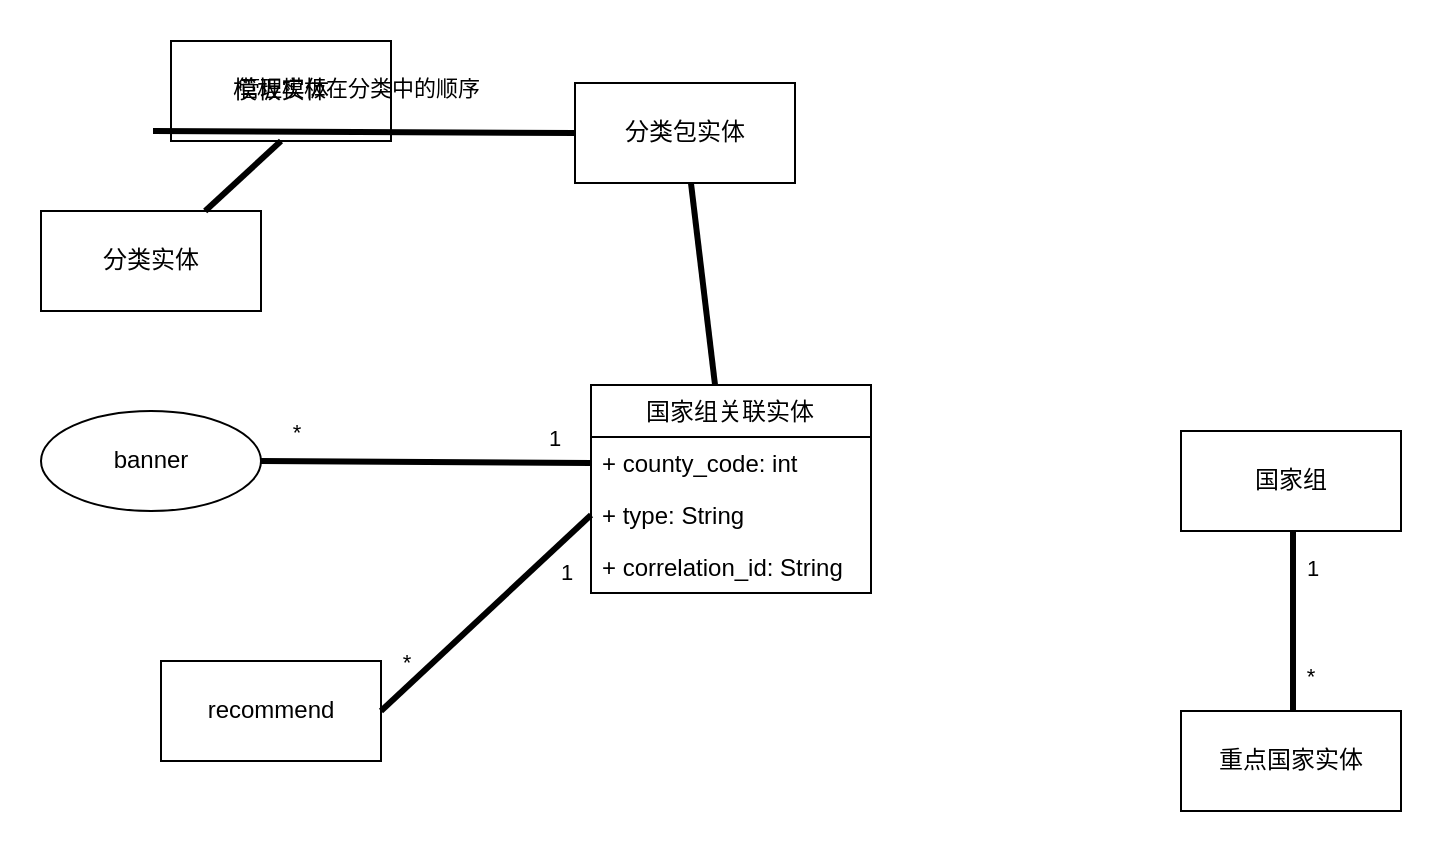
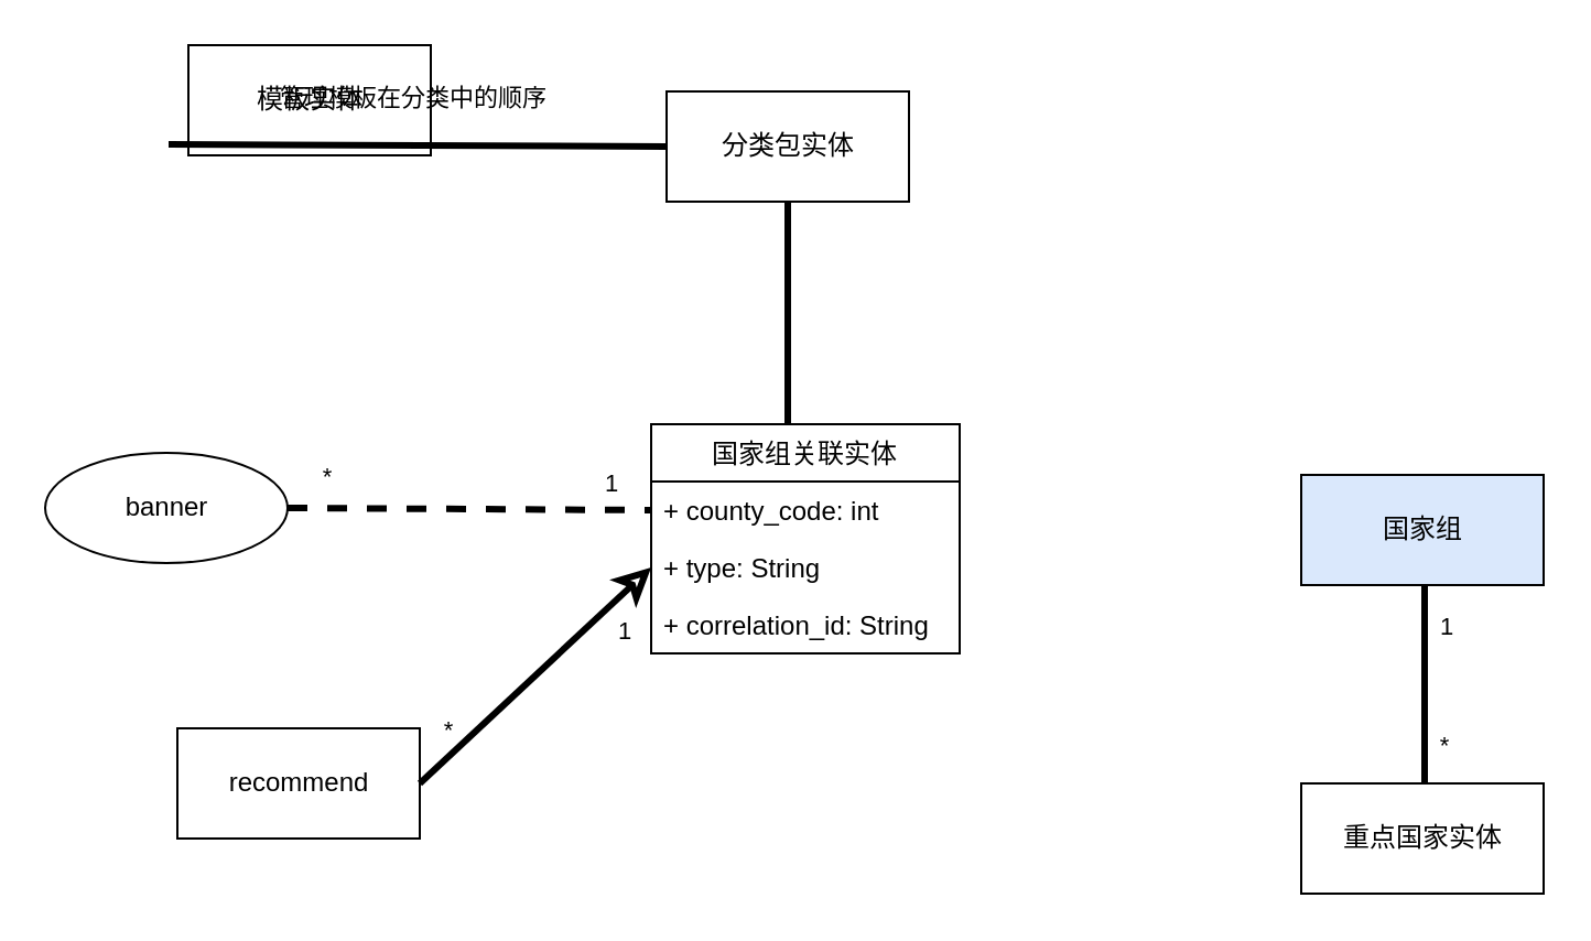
  <mxCell id="0" />
  <mxCell id="1" parent="0" />
  <mxCell id="2" value="模板实体" style="html=1;" parent="1" vertex="1"><mxGeometry x="85" y="20" width="110" height="50" as="geometry" /></mxCell>
- <mxCell id="3" value="分类实体" style="html=1;" parent="1" vertex="1"><mxGeometry x="20" y="105" width="110" height="50" as="geometry" /></mxCell>
  <mxCell id="4" value="recommend" style="html=1;" parent="1" vertex="1"><mxGeometry x="80" y="330" width="110" height="50" as="geometry" /></mxCell>
  <mxCell id="5" value="banner" style="ellipse;html=1;" parent="1" vertex="1"><mxGeometry x="20" y="205" width="110" height="50" as="geometry" /></mxCell>
- <mxCell id="6" value="分类包实体" style="html=1;" parent="1" vertex="1"><mxGeometry x="287" y="41" width="110" height="50" as="geometry" /></mxCell>
+ <mxCell id="6" value="分类包实体" style="html=1;" parent="1" vertex="1"><mxGeometry x="302" y="41" width="110" height="50" as="geometry" /></mxCell>
  <mxCell id="7" value="管理模板在分类中的顺序" style="endArrow=none;startArrow=none;endFill=0;startFill=0;endSize=8;html=1;verticalAlign=bottom;labelBackgroundColor=none;strokeWidth=3;rounded=0;exitX=0;exitY=0.5;exitDx=0;exitDy=0;" parent="1" source="6" edge="1"><mxGeometry x="0.022" y="-12" width="160" relative="1" as="geometry"><mxPoint x="320" y="65" as="sourcePoint" /><mxPoint x="76" y="65" as="targetPoint" /><mxPoint as="offset" /></mxGeometry></mxCell>
- <mxCell id="8" value="" style="endArrow=none;startArrow=none;endFill=0;startFill=0;endSize=8;html=1;verticalAlign=bottom;labelBackgroundColor=none;strokeWidth=3;rounded=0;exitX=1;exitY=0.5;exitDx=0;exitDy=0;entryX=0;entryY=0.5;entryDx=0;entryDy=0;" parent="1" source="5" target="16" edge="1"><mxGeometry width="160" relative="1" as="geometry"><mxPoint x="150" y="225" as="sourcePoint" /><mxPoint x="310" y="230" as="targetPoint" /></mxGeometry></mxCell>
+ <mxCell id="8" value="" style="endArrow=none;startArrow=none;endFill=0;startFill=0;endSize=8;html=1;verticalAlign=bottom;labelBackgroundColor=none;strokeWidth=3;rounded=0;exitX=1;exitY=0.5;exitDx=0;exitDy=0;entryX=0;entryY=0.5;entryDx=0;entryDy=0;dashed=1;" parent="1" source="5" target="16" edge="1"><mxGeometry width="160" relative="1" as="geometry"><mxPoint x="150" y="225" as="sourcePoint" /><mxPoint x="310" y="230" as="targetPoint" /></mxGeometry></mxCell>
  <mxCell id="9" value="1" style="edgeLabel;html=1;align=center;verticalAlign=middle;resizable=0;points=[];" parent="8" vertex="1" connectable="0"><mxGeometry x="0.778" relative="1" as="geometry"><mxPoint y="-12" as="offset" /></mxGeometry></mxCell>
  <mxCell id="10" value="*" style="edgeLabel;html=1;align=center;verticalAlign=middle;resizable=0;points=[];" parent="8" vertex="1" connectable="0"><mxGeometry x="-0.789" y="1" relative="1" as="geometry"><mxPoint y="-14" as="offset" /></mxGeometry></mxCell>
- <mxCell id="11" value="" style="endArrow=none;startArrow=none;endFill=0;startFill=0;endSize=8;html=1;verticalAlign=bottom;labelBackgroundColor=none;strokeWidth=3;rounded=0;exitX=1;exitY=0.5;exitDx=0;exitDy=0;entryX=0;entryY=0.5;entryDx=0;entryDy=0;" parent="1" source="4" target="17" edge="1"><mxGeometry width="160" relative="1" as="geometry"><mxPoint x="200" y="335" as="sourcePoint" /><mxPoint x="365" y="255" as="targetPoint" /></mxGeometry></mxCell>
+ <mxCell id="11" value="" style="endArrow=classic;startArrow=none;endFill=0;startFill=0;endSize=8;html=1;verticalAlign=bottom;labelBackgroundColor=none;strokeWidth=3;rounded=0;exitX=1;exitY=0.5;exitDx=0;exitDy=0;entryX=0;entryY=0.5;entryDx=0;entryDy=0;" parent="1" source="4" target="17" edge="1"><mxGeometry width="160" relative="1" as="geometry"><mxPoint x="200" y="335" as="sourcePoint" /><mxPoint x="365" y="255" as="targetPoint" /></mxGeometry></mxCell>
  <mxCell id="12" value="1" style="edgeLabel;html=1;align=center;verticalAlign=middle;resizable=0;points=[];" parent="11" vertex="1" connectable="0"><mxGeometry x="0.671" y="-4" relative="1" as="geometry"><mxPoint x="2" y="9" as="offset" /></mxGeometry></mxCell>
  <mxCell id="13" value="*" style="edgeLabel;html=1;align=center;verticalAlign=middle;resizable=0;points=[];" parent="11" vertex="1" connectable="0"><mxGeometry x="-0.781" y="-1" relative="1" as="geometry"><mxPoint y="-14" as="offset" /></mxGeometry></mxCell>
  <mxCell id="14" value="重点国家实体" style="html=1;" parent="1" vertex="1"><mxGeometry x="590" y="355" width="110" height="50" as="geometry" /></mxCell>
  <mxCell id="15" value="国家组关联实体" style="swimlane;fontStyle=0;childLayout=stackLayout;horizontal=1;startSize=26;fillColor=none;horizontalStack=0;resizeParent=1;resizeParentMax=0;resizeLast=0;collapsible=1;marginBottom=0;" parent="1" vertex="1"><mxGeometry x="295" y="192" width="140" height="104" as="geometry" /></mxCell>
  <mxCell id="16" value="+ county_code: int" style="text;strokeColor=none;fillColor=none;align=left;verticalAlign=top;spacingLeft=4;spacingRight=4;overflow=hidden;rotatable=0;points=[[0,0.5],[1,0.5]];portConstraint=eastwest;" parent="15" vertex="1"><mxGeometry y="26" width="140" height="26" as="geometry" /></mxCell>
  <mxCell id="17" value="+ type: String" style="text;strokeColor=none;fillColor=none;align=left;verticalAlign=top;spacingLeft=4;spacingRight=4;overflow=hidden;rotatable=0;points=[[0,0.5],[1,0.5]];portConstraint=eastwest;" parent="15" vertex="1"><mxGeometry y="52" width="140" height="26" as="geometry" /></mxCell>
  <mxCell id="18" value="+ correlation_id: String" style="text;strokeColor=none;fillColor=none;align=left;verticalAlign=top;spacingLeft=4;spacingRight=4;overflow=hidden;rotatable=0;points=[[0,0.5],[1,0.5]];portConstraint=eastwest;" parent="15" vertex="1"><mxGeometry y="78" width="140" height="26" as="geometry" /></mxCell>
- <mxCell id="19" value="" style="endArrow=none;startArrow=none;endFill=0;startFill=0;endSize=8;html=1;verticalAlign=bottom;labelBackgroundColor=none;strokeWidth=3;rounded=0;exitX=0.5;exitY=1;exitDx=0;exitDy=0;" edge="1" parent="1" source="2" target="3"><mxGeometry width="160" relative="1" as="geometry"><mxPoint x="140" y="45" as="sourcePoint" /><mxPoint x="300" y="45" as="targetPoint" /></mxGeometry></mxCell>
  <mxCell id="20" value="" style="endArrow=none;startArrow=none;endFill=0;startFill=0;endSize=8;html=1;verticalAlign=bottom;labelBackgroundColor=none;strokeWidth=3;rounded=0;entryX=0.443;entryY=0;entryDx=0;entryDy=0;entryPerimeter=0;" edge="1" parent="1" source="6" target="15"><mxGeometry width="160" relative="1" as="geometry"><mxPoint x="540" y="45" as="sourcePoint" /><mxPoint x="700" y="45" as="targetPoint" /></mxGeometry></mxCell>
- <mxCell id="21" value="国家组" style="html=1;" vertex="1" parent="1"><mxGeometry x="590" y="215" width="110" height="50" as="geometry" /></mxCell>
+ <mxCell id="21" value="国家组" style="html=1;fillColor=#dae8fc;" vertex="1" parent="1"><mxGeometry x="590" y="215" width="110" height="50" as="geometry" /></mxCell>
  <mxCell id="22" value="" style="endArrow=none;startArrow=none;endFill=0;startFill=0;endSize=8;html=1;verticalAlign=bottom;labelBackgroundColor=none;strokeWidth=3;rounded=0;exitX=0.5;exitY=1;exitDx=0;exitDy=0;" edge="1" parent="1"><mxGeometry width="160" relative="1" as="geometry"><mxPoint x="646" y="265" as="sourcePoint" /><mxPoint x="646" y="355" as="targetPoint" /></mxGeometry></mxCell>
  <mxCell id="23" value="1" style="edgeLabel;html=1;align=center;verticalAlign=middle;resizable=0;points=[];" vertex="1" connectable="0" parent="22"><mxGeometry x="-0.6" y="-1" relative="1" as="geometry"><mxPoint x="10" as="offset" /></mxGeometry></mxCell>
  <mxCell id="24" value="*" style="edgeLabel;html=1;align=center;verticalAlign=middle;resizable=0;points=[];" vertex="1" connectable="0" parent="22"><mxGeometry x="0.6" y="-1" relative="1" as="geometry"><mxPoint x="9" as="offset" /></mxGeometry></mxCell>
